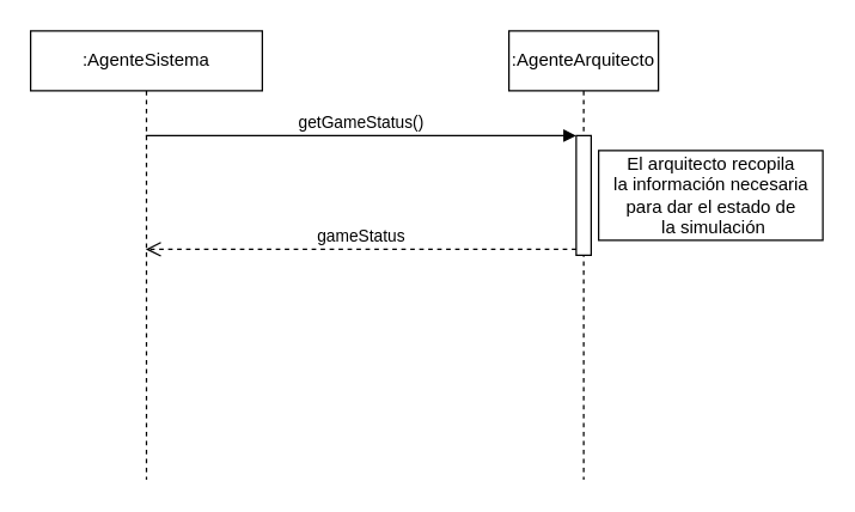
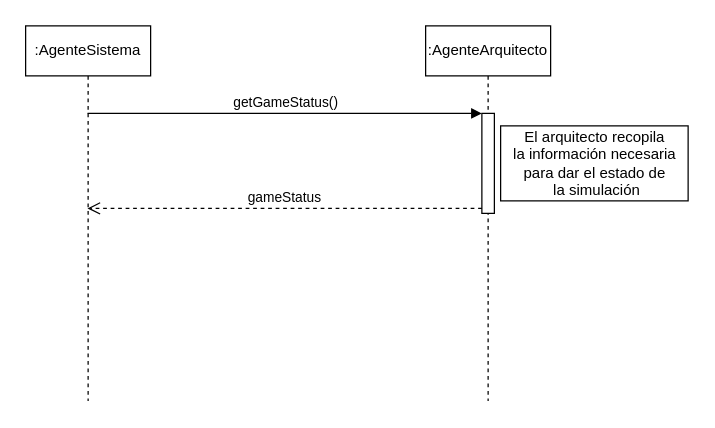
  <mxCell id="0" />
  <mxCell id="1" parent="0" />
  <mxCell id="2" value=":AgenteArquitecto" style="shape=umlLifeline;perimeter=lifelinePerimeter;whiteSpace=wrap;html=1;container=1;collapsible=0;recursiveResize=0;outlineConnect=0;" vertex="1" parent="1"><mxGeometry x="340" y="20" width="100" height="300" as="geometry" /></mxCell>
  <mxCell id="3" value="" style="html=1;points=[];perimeter=orthogonalPerimeter;" vertex="1" parent="2"><mxGeometry x="45" y="70" width="10" height="80" as="geometry" /></mxCell>
- <mxCell id="4" value=":AgenteSistema" style="shape=umlLifeline;perimeter=lifelinePerimeter;whiteSpace=wrap;html=1;container=1;collapsible=0;recursiveResize=0;outlineConnect=0;" vertex="1" parent="1"><mxGeometry x="20" y="20" width="155" height="300" as="geometry" /></mxCell>
+ <mxCell id="4" value=":AgenteSistema" style="shape=umlLifeline;perimeter=lifelinePerimeter;whiteSpace=wrap;html=1;container=1;collapsible=0;recursiveResize=0;outlineConnect=0;" vertex="1" parent="1"><mxGeometry x="20" y="20" width="100" height="300" as="geometry" /></mxCell>
  <mxCell id="5" value="getGameStatus()" style="html=1;verticalAlign=bottom;endArrow=block;entryX=0;entryY=0;" edge="1" target="3" parent="1" source="4"><mxGeometry relative="1" as="geometry"><mxPoint x="315" y="90" as="sourcePoint" /></mxGeometry></mxCell>
  <mxCell id="6" value="gameStatus" style="html=1;verticalAlign=bottom;endArrow=open;dashed=1;endSize=8;exitX=0;exitY=0.95;" edge="1" source="3" parent="1" target="4"><mxGeometry relative="1" as="geometry"><mxPoint x="315" y="166" as="targetPoint" /></mxGeometry></mxCell>
  <mxCell id="7" value="El arquitecto recopila&lt;br&gt;la información necesaria&lt;br&gt;para dar el estado de&lt;br&gt;&amp;nbsp;la simulación" style="text;html=1;align=center;verticalAlign=middle;resizable=0;points=[];autosize=1;strokeColor=#000000;" vertex="1" parent="1"><mxGeometry x="400" y="100" width="150" height="60" as="geometry" /></mxCell>
